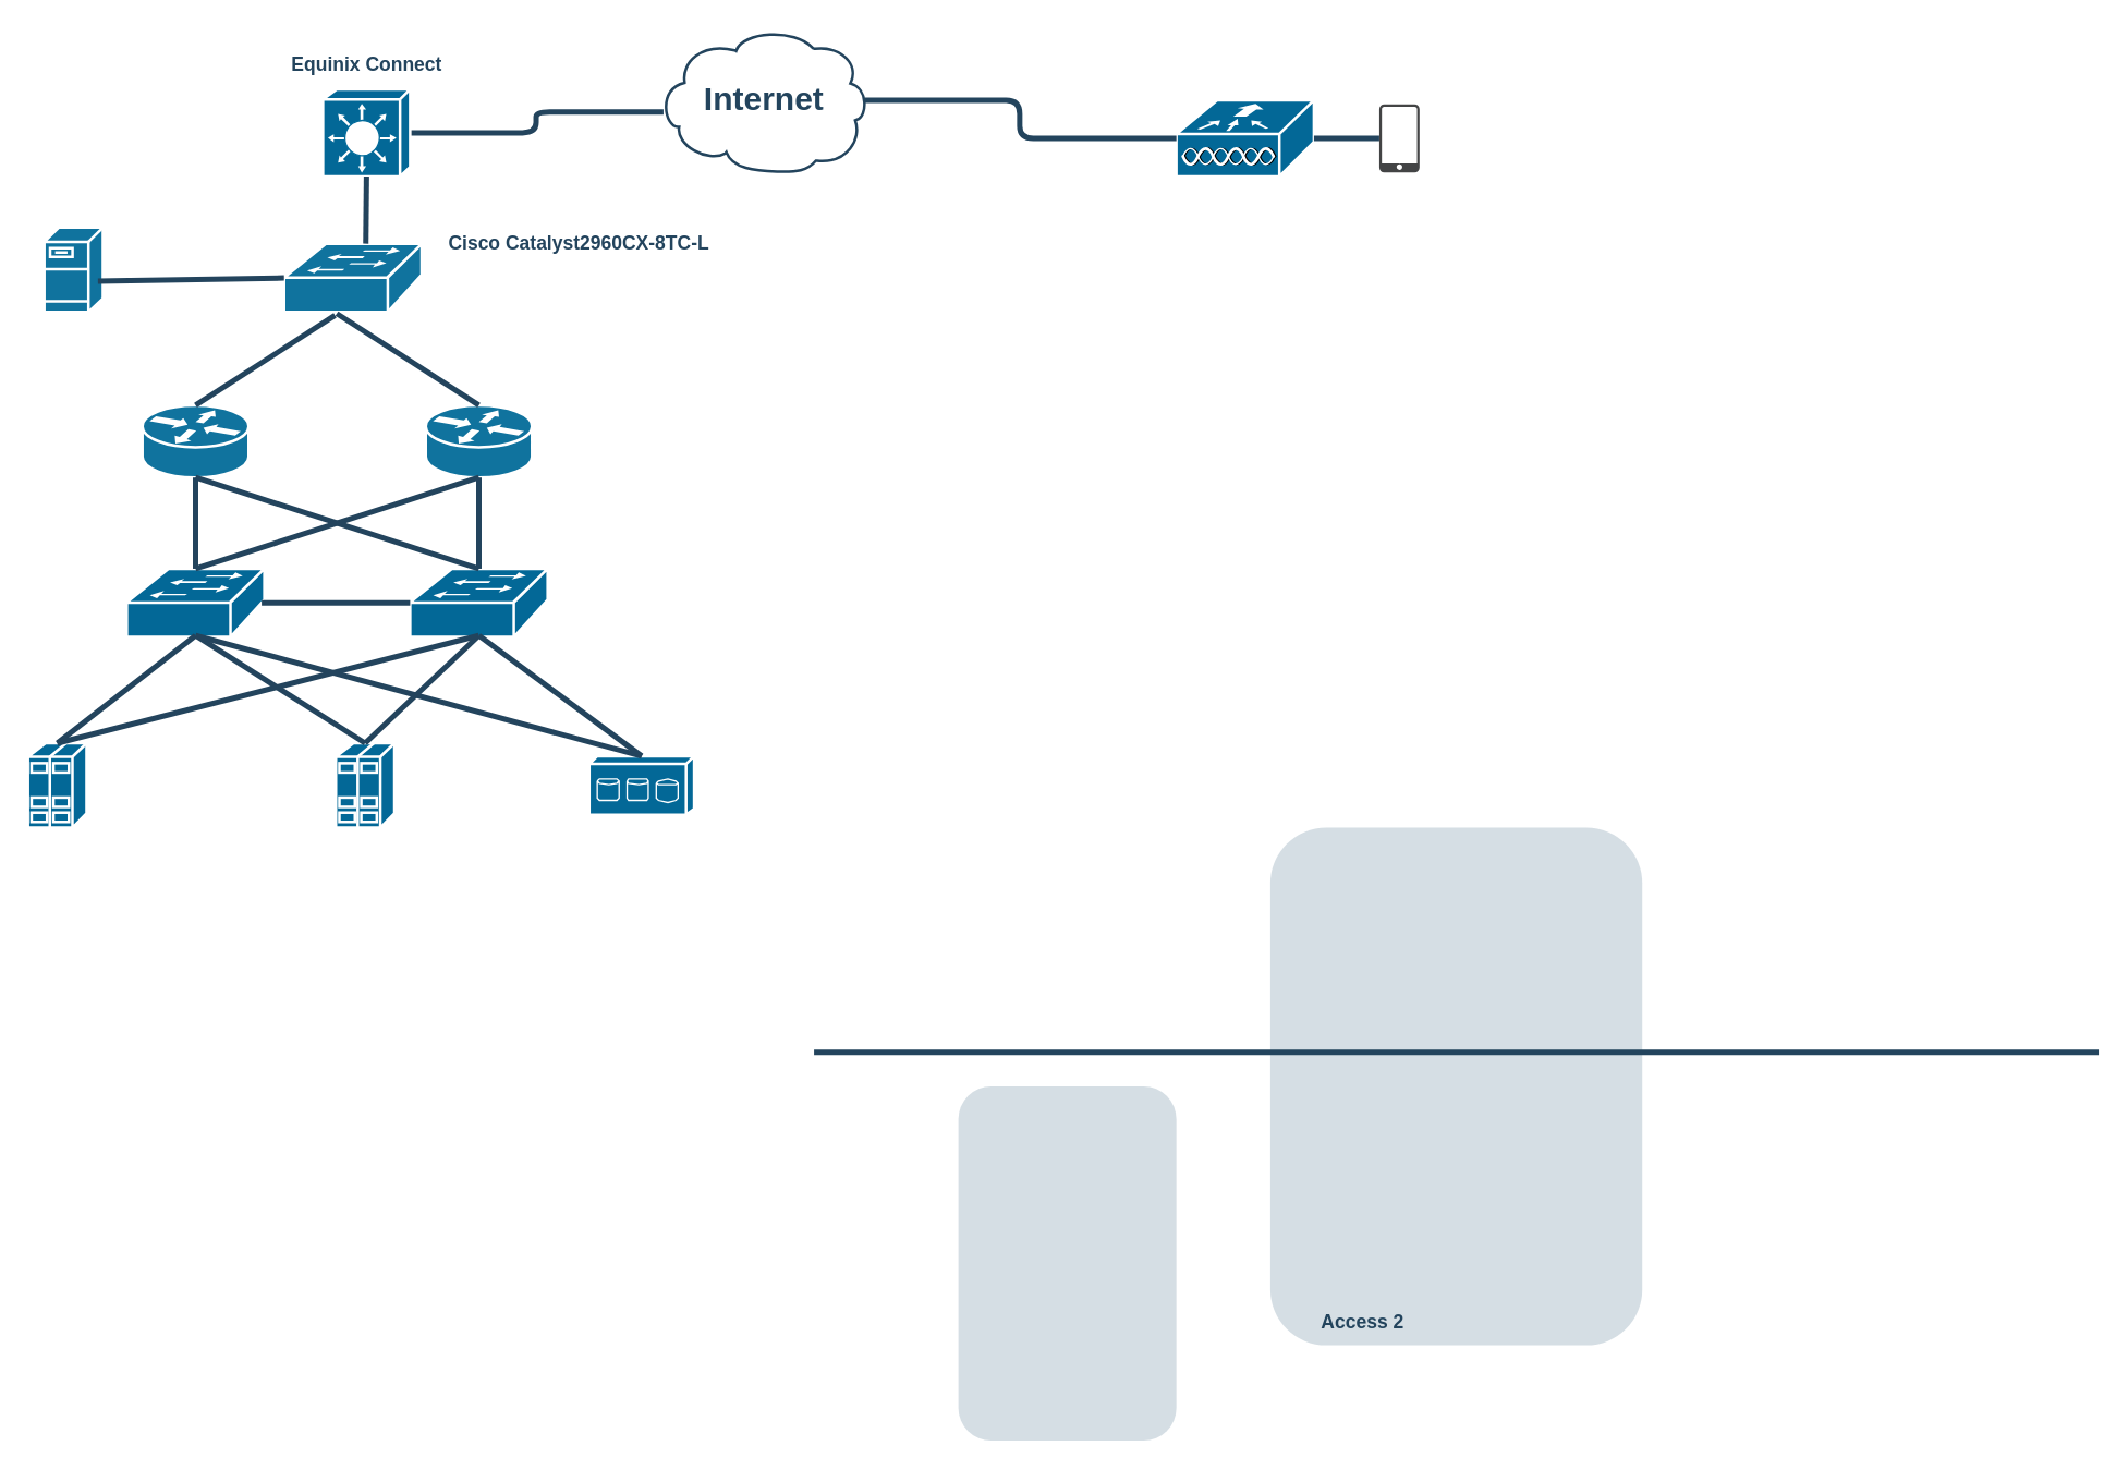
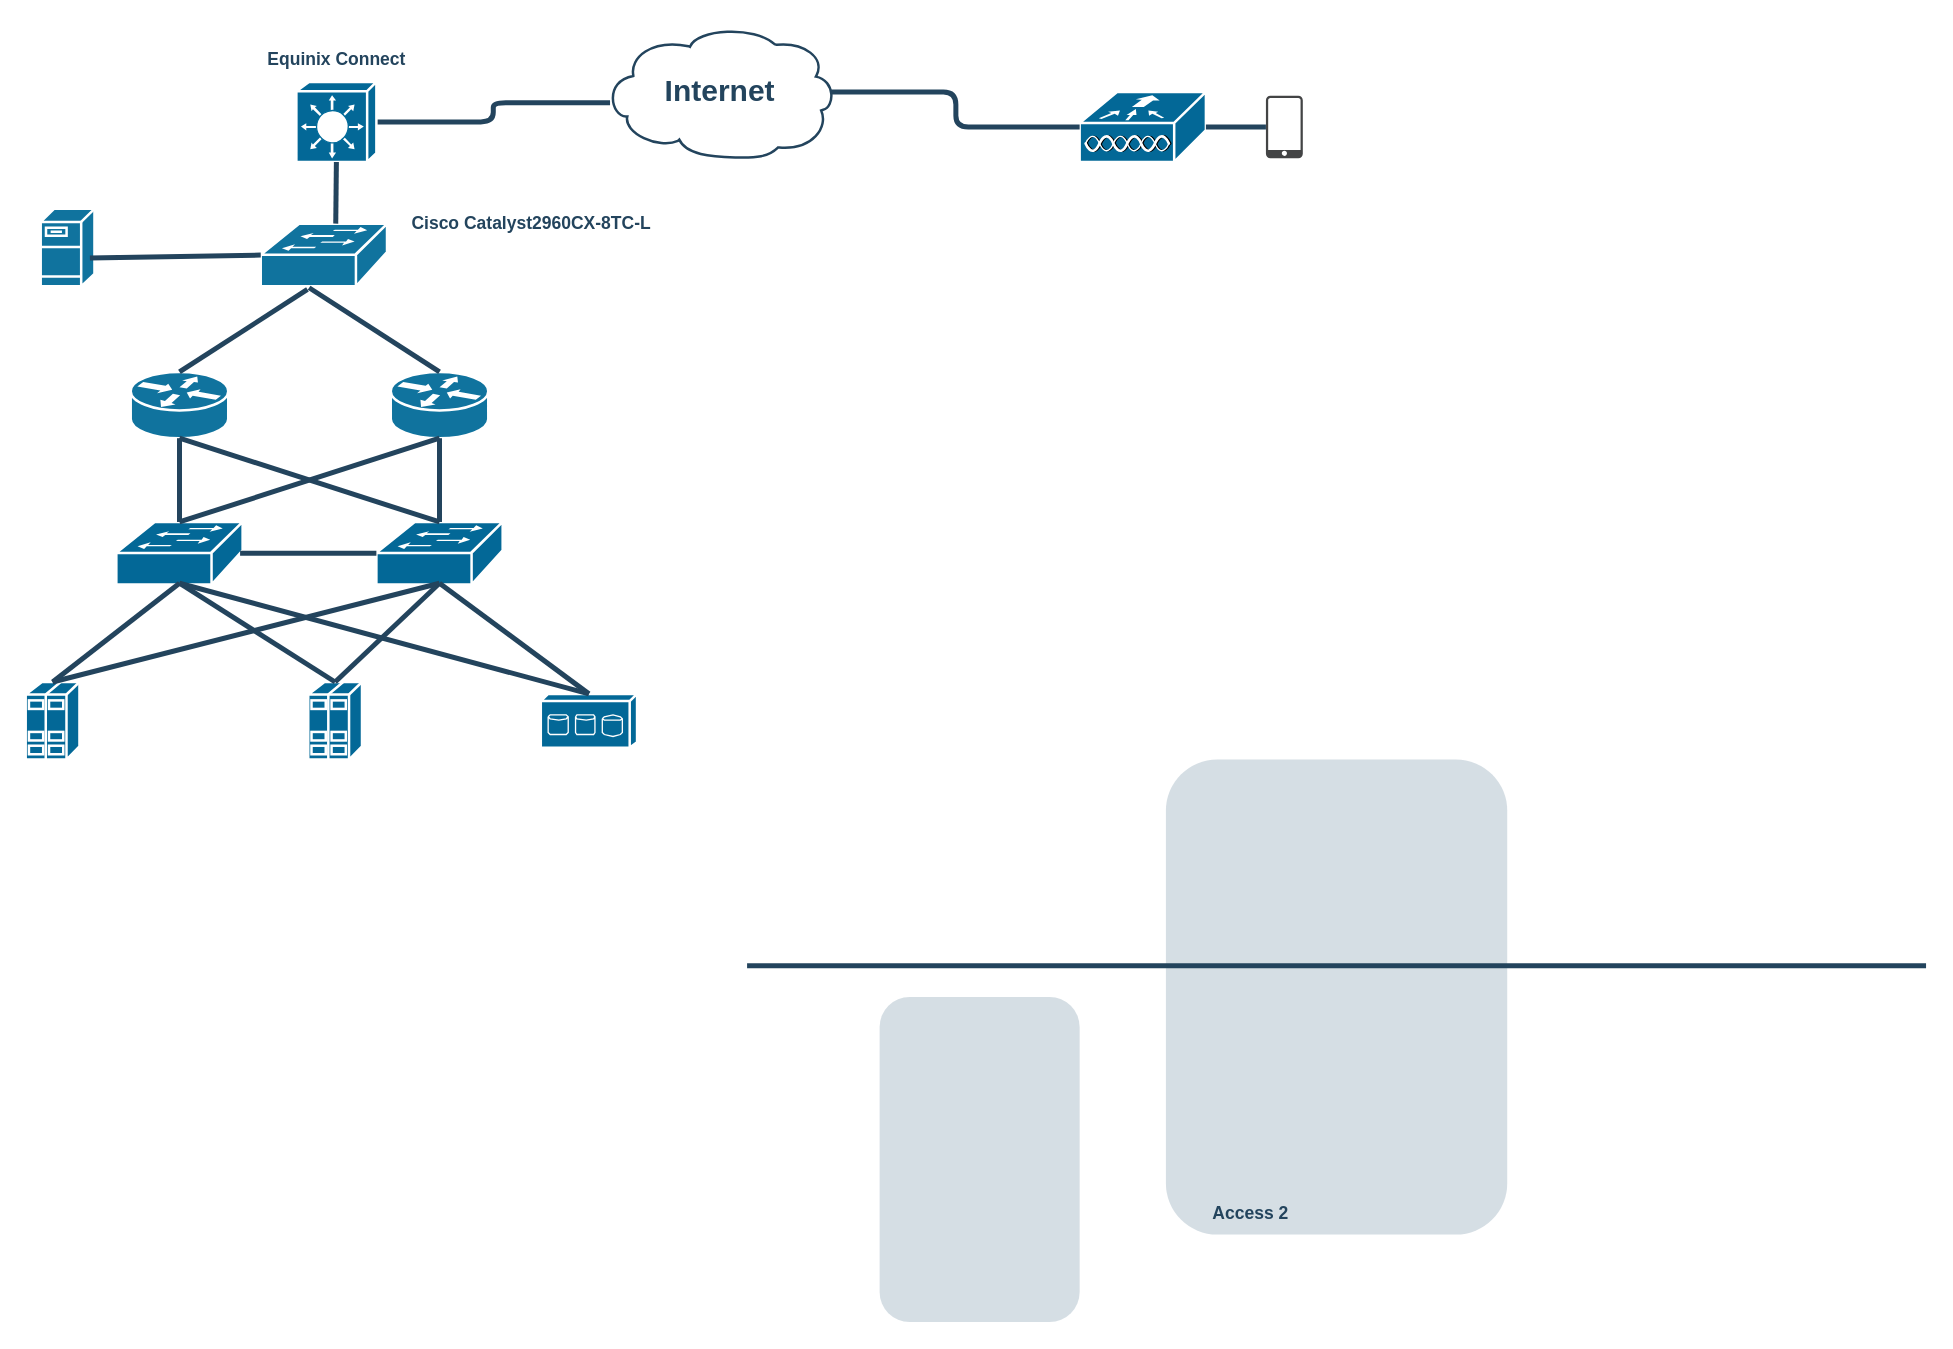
  <mxCell id="0" />
  <mxCell id="1" parent="0" />
  <mxCell id="2" value="" style="rounded=1;whiteSpace=wrap;html=1;strokeColor=none;fillColor=#BAC8D3;fontSize=24;fontColor=#23445D;align=center;opacity=60;" parent="1" vertex="1"><mxGeometry x="703" y="797" width="160" height="260" as="geometry" /></mxCell>
  <mxCell id="3" value="" style="rounded=1;whiteSpace=wrap;html=1;strokeColor=none;fillColor=#BAC8D3;fontSize=24;fontColor=#23445D;align=center;opacity=60;" parent="1" vertex="1"><mxGeometry x="932" y="607" width="273" height="380" as="geometry" /></mxCell>
- <mxCell id="4" value="Internet" style="shape=mxgraph.cisco.storage.cloud;html=1;dashed=0;strokeColor=#23445D;fillColor=#ffffff;strokeWidth=2;fontFamily=Helvetica;fontSize=24;fontColor=#23445D;align=center;fontStyle=1" parent="1" vertex="1"><mxGeometry x="482" y="20" width="155" height="106" as="geometry" /></mxCell>
+ <mxCell id="4" value="Internet" style="shape=mxgraph.cisco.storage.cloud;html=1;dashed=0;strokeColor=#23445D;fillColor=#ffffff;strokeWidth=2;fontFamily=Helvetica;fontSize=24;fontColor=#23445D;align=center;fontStyle=1" parent="1" vertex="1"><mxGeometry x="482" y="20" width="186" height="106" as="geometry" /></mxCell>
  <mxCell id="5" value="" style="shape=mxgraph.cisco.routers.router;html=1;dashed=0;fillColor=#10739E;strokeColor=#ffffff;strokeWidth=2;verticalLabelPosition=bottom;verticalAlign=top;fontFamily=Helvetica;fontSize=36;fontColor=#FFB366" parent="1" vertex="1"><mxGeometry x="104" y="297" width="78" height="53" as="geometry" /></mxCell>
  <mxCell id="6" value="" style="shape=mxgraph.cisco.routers.router;html=1;dashed=0;fillColor=#10739E;strokeColor=#ffffff;strokeWidth=2;verticalLabelPosition=bottom;verticalAlign=top;fontFamily=Helvetica;fontSize=36;fontColor=#FFB366" parent="1" vertex="1"><mxGeometry x="312" y="297" width="78" height="53" as="geometry" /></mxCell>
  <mxCell id="7" value="" style="line;html=1;strokeColor=#23445D;" parent="1" vertex="1"><mxGeometry x="597" y="767" width="943" height="10" as="geometry" /></mxCell>
  <mxCell id="8" value="" style="edgeStyle=elbowEdgeStyle;elbow=horizontal;endArrow=none;html=1;strokeColor=#23445D;endFill=0;strokeWidth=4;rounded=1;exitX=1;exitY=0.5;exitDx=0;exitDy=0;exitPerimeter=0;entryX=0.029;entryY=0.582;entryDx=0;entryDy=0;entryPerimeter=0;" parent="1" source="13" edge="1" target="4"><mxGeometry width="100" height="100" relative="1" as="geometry"><mxPoint x="356.22" y="93.92" as="sourcePoint" /><mxPoint x="401.498" y="129.003" as="targetPoint" /></mxGeometry></mxCell>
  <mxCell id="9" value="Access 2" style="rounded=1;whiteSpace=wrap;html=1;strokeColor=none;fillColor=none;fontSize=14;fontColor=#23445D;align=center;fontStyle=1" parent="1" vertex="1"><mxGeometry x="952" y="960" width="96" height="19" as="geometry" /></mxCell>
  <mxCell id="10" style="edgeStyle=orthogonalEdgeStyle;curved=1;rounded=0;jumpStyle=none;html=1;exitX=0.75;exitY=0;entryX=0.75;entryY=0;shadow=0;labelBackgroundColor=#ffffff;startArrow=none;startFill=0;endArrow=none;endFill=0;endSize=10;jettySize=auto;orthogonalLoop=1;strokeColor=#23445D;strokeWidth=2;fillColor=#F08705;fontFamily=Helvetica;fontSize=25;fontColor=#23445D;align=left;" parent="1" edge="1"><mxGeometry relative="1" as="geometry"><mxPoint x="985.75" y="137" as="sourcePoint" /><mxPoint x="985.75" y="137" as="targetPoint" /></mxGeometry></mxCell>
  <mxCell id="11" value="" style="shape=mxgraph.cisco.servers.fileserver;html=1;dashed=0;fillColor=#10739E;strokeColor=#ffffff;strokeWidth=2;verticalLabelPosition=bottom;verticalAlign=top;fontFamily=Helvetica;fontSize=36;fontColor=#FFB366" vertex="1" parent="1"><mxGeometry x="32" y="166.5" width="43" height="62" as="geometry" /></mxCell>
  <mxCell id="12" value="" style="shape=mxgraph.cisco.switches.workgroup_switch;html=1;dashed=0;fillColor=#10739E;strokeColor=#ffffff;strokeWidth=2;verticalLabelPosition=bottom;verticalAlign=top;fontFamily=Helvetica;fontSize=36;fontColor=#FFB366" vertex="1" parent="1"><mxGeometry x="208" y="178.5" width="101" height="50" as="geometry" /></mxCell>
  <mxCell id="13" value="" style="shape=mxgraph.cisco.switches.layer_3_switch;sketch=0;html=1;pointerEvents=1;dashed=0;fillColor=#036897;strokeColor=#ffffff;strokeWidth=2;verticalLabelPosition=bottom;verticalAlign=top;align=center;outlineConnect=0;" vertex="1" parent="1"><mxGeometry x="236.5" y="65" width="64" height="64" as="geometry" /></mxCell>
  <mxCell id="14" value="" style="elbow=horizontal;endArrow=none;html=1;strokeColor=#23445D;endFill=0;strokeWidth=4;rounded=1;exitX=0.5;exitY=1;exitDx=0;exitDy=0;exitPerimeter=0;entryX=0.594;entryY=-0.003;entryDx=0;entryDy=0;entryPerimeter=0;" edge="1" parent="1" source="13" target="12"><mxGeometry width="100" height="100" relative="1" as="geometry"><mxPoint x="469" y="71" as="sourcePoint" /><mxPoint x="313" y="101" as="targetPoint" /></mxGeometry></mxCell>
  <mxCell id="15" value="" style="elbow=horizontal;endArrow=none;html=1;strokeColor=#23445D;endFill=0;strokeWidth=4;rounded=1;exitX=0.37;exitY=1.05;exitDx=0;exitDy=0;exitPerimeter=0;entryX=0.5;entryY=0;entryDx=0;entryDy=0;entryPerimeter=0;" edge="1" parent="1" source="12" target="5"><mxGeometry width="100" height="100" relative="1" as="geometry"><mxPoint x="281" y="139" as="sourcePoint" /><mxPoint x="278" y="188" as="targetPoint" /></mxGeometry></mxCell>
  <mxCell id="16" value="" style="elbow=horizontal;endArrow=none;html=1;strokeColor=#23445D;endFill=0;strokeWidth=4;rounded=1;exitX=0.383;exitY=1.023;exitDx=0;exitDy=0;exitPerimeter=0;entryX=0.5;entryY=0;entryDx=0;entryDy=0;entryPerimeter=0;" edge="1" parent="1" source="12" target="6"><mxGeometry width="100" height="100" relative="1" as="geometry"><mxPoint x="255" y="241" as="sourcePoint" /><mxPoint x="143" y="367" as="targetPoint" /></mxGeometry></mxCell>
  <mxCell id="17" value="" style="shape=mxgraph.cisco.switches.workgroup_switch;sketch=0;html=1;pointerEvents=1;dashed=0;fillColor=#036897;strokeColor=#ffffff;strokeWidth=2;verticalLabelPosition=bottom;verticalAlign=top;align=center;outlineConnect=0;" vertex="1" parent="1"><mxGeometry x="300.5" y="417" width="101" height="50" as="geometry" /></mxCell>
  <mxCell id="18" value="" style="shape=mxgraph.cisco.switches.workgroup_switch;sketch=0;html=1;pointerEvents=1;dashed=0;fillColor=#036897;strokeColor=#ffffff;strokeWidth=2;verticalLabelPosition=bottom;verticalAlign=top;align=center;outlineConnect=0;" vertex="1" parent="1"><mxGeometry x="92.5" y="417" width="101" height="50" as="geometry" /></mxCell>
  <mxCell id="19" value="" style="elbow=horizontal;endArrow=none;html=1;strokeColor=#23445D;endFill=0;strokeWidth=4;rounded=1;exitX=0.98;exitY=0.5;exitDx=0;exitDy=0;exitPerimeter=0;" edge="1" parent="1" source="18" target="17"><mxGeometry width="100" height="100" relative="1" as="geometry"><mxPoint x="257" y="240" as="sourcePoint" /><mxPoint x="361" y="367" as="targetPoint" /></mxGeometry></mxCell>
  <mxCell id="20" value="" style="elbow=horizontal;endArrow=none;html=1;strokeColor=#23445D;endFill=0;strokeWidth=4;rounded=1;exitX=0.5;exitY=1;exitDx=0;exitDy=0;exitPerimeter=0;" edge="1" parent="1" source="5" target="18"><mxGeometry width="100" height="100" relative="1" as="geometry"><mxPoint x="190" y="567" as="sourcePoint" /><mxPoint x="332" y="563" as="targetPoint" /></mxGeometry></mxCell>
  <mxCell id="21" value="" style="elbow=horizontal;endArrow=none;html=1;strokeColor=#23445D;endFill=0;strokeWidth=4;rounded=1;exitX=0.5;exitY=1;exitDx=0;exitDy=0;exitPerimeter=0;entryX=0.5;entryY=0;entryDx=0;entryDy=0;entryPerimeter=0;" edge="1" parent="1" source="5" target="17"><mxGeometry width="100" height="100" relative="1" as="geometry"><mxPoint x="143" y="420" as="sourcePoint" /><mxPoint x="142" y="542" as="targetPoint" /></mxGeometry></mxCell>
  <mxCell id="22" value="" style="elbow=horizontal;endArrow=none;html=1;strokeColor=#23445D;endFill=0;strokeWidth=4;rounded=1;exitX=0.5;exitY=1;exitDx=0;exitDy=0;exitPerimeter=0;entryX=0.5;entryY=0;entryDx=0;entryDy=0;entryPerimeter=0;" edge="1" parent="1" source="6" target="17"><mxGeometry width="100" height="100" relative="1" as="geometry"><mxPoint x="143" y="420" as="sourcePoint" /><mxPoint x="383" y="537" as="targetPoint" /></mxGeometry></mxCell>
  <mxCell id="23" value="" style="elbow=horizontal;endArrow=none;html=1;strokeColor=#23445D;endFill=0;strokeWidth=4;rounded=1;exitX=0.5;exitY=1;exitDx=0;exitDy=0;exitPerimeter=0;entryX=0.5;entryY=0;entryDx=0;entryDy=0;entryPerimeter=0;" edge="1" parent="1" source="6" target="18"><mxGeometry width="100" height="100" relative="1" as="geometry"><mxPoint x="361" y="420" as="sourcePoint" /><mxPoint x="393" y="547" as="targetPoint" /></mxGeometry></mxCell>
  <mxCell id="24" value="" style="shape=mxgraph.cisco.servers.standard_host;sketch=0;html=1;pointerEvents=1;dashed=0;fillColor=#036897;strokeColor=#ffffff;strokeWidth=2;verticalLabelPosition=bottom;verticalAlign=top;align=center;outlineConnect=0;" vertex="1" parent="1"><mxGeometry x="20" y="545" width="43" height="62" as="geometry" /></mxCell>
  <mxCell id="25" value="" style="shape=mxgraph.cisco.servers.standard_host;sketch=0;html=1;pointerEvents=1;dashed=0;fillColor=#036897;strokeColor=#ffffff;strokeWidth=2;verticalLabelPosition=bottom;verticalAlign=top;align=center;outlineConnect=0;" vertex="1" parent="1"><mxGeometry x="246" y="545" width="43" height="62" as="geometry" /></mxCell>
  <mxCell id="26" value="" style="elbow=horizontal;endArrow=none;html=1;strokeColor=#23445D;endFill=0;strokeWidth=4;rounded=1;exitX=0.5;exitY=0.98;exitDx=0;exitDy=0;exitPerimeter=0;entryX=0.5;entryY=0;entryDx=0;entryDy=0;entryPerimeter=0;" edge="1" parent="1" source="18" target="24"><mxGeometry width="100" height="100" relative="1" as="geometry"><mxPoint x="361" y="360" as="sourcePoint" /><mxPoint x="153" y="427" as="targetPoint" /></mxGeometry></mxCell>
  <mxCell id="27" value="" style="elbow=horizontal;endArrow=none;html=1;strokeColor=#23445D;endFill=0;strokeWidth=4;rounded=1;entryX=0.5;entryY=0;entryDx=0;entryDy=0;entryPerimeter=0;exitX=0.5;exitY=0.98;exitDx=0;exitDy=0;exitPerimeter=0;" edge="1" parent="1" source="18" target="25"><mxGeometry width="100" height="100" relative="1" as="geometry"><mxPoint x="142" y="487" as="sourcePoint" /><mxPoint x="183" y="585" as="targetPoint" /></mxGeometry></mxCell>
  <mxCell id="28" value="" style="elbow=horizontal;endArrow=none;html=1;strokeColor=#23445D;endFill=0;strokeWidth=4;rounded=1;entryX=0.5;entryY=0;entryDx=0;entryDy=0;entryPerimeter=0;exitX=0.5;exitY=0.98;exitDx=0;exitDy=0;exitPerimeter=0;" edge="1" parent="1" source="17" target="25"><mxGeometry width="100" height="100" relative="1" as="geometry"><mxPoint x="153" y="476" as="sourcePoint" /><mxPoint x="364" y="555" as="targetPoint" /></mxGeometry></mxCell>
  <mxCell id="29" value="" style="elbow=horizontal;endArrow=none;html=1;strokeColor=#23445D;endFill=0;strokeWidth=4;rounded=1;exitX=0.5;exitY=0.98;exitDx=0;exitDy=0;exitPerimeter=0;entryX=0.5;entryY=0;entryDx=0;entryDy=0;entryPerimeter=0;" edge="1" parent="1" source="17" target="24"><mxGeometry width="100" height="100" relative="1" as="geometry"><mxPoint x="361" y="476" as="sourcePoint" /><mxPoint x="272" y="587" as="targetPoint" /></mxGeometry></mxCell>
  <mxCell id="30" value="" style="shape=mxgraph.cisco.storage.fc_storage;sketch=0;html=1;pointerEvents=1;dashed=0;fillColor=#036897;strokeColor=#ffffff;strokeWidth=2;verticalLabelPosition=bottom;verticalAlign=top;align=center;outlineConnect=0;" vertex="1" parent="1"><mxGeometry x="432" y="554.5" width="77" height="43" as="geometry" /></mxCell>
  <mxCell id="31" value="" style="elbow=horizontal;endArrow=none;html=1;strokeColor=#23445D;endFill=0;strokeWidth=4;rounded=1;entryX=0.5;entryY=0;entryDx=0;entryDy=0;entryPerimeter=0;exitX=0.5;exitY=0.98;exitDx=0;exitDy=0;exitPerimeter=0;" edge="1" parent="1" source="18" target="30"><mxGeometry width="100" height="100" relative="1" as="geometry"><mxPoint x="153" y="476" as="sourcePoint" /><mxPoint x="364" y="555" as="targetPoint" /></mxGeometry></mxCell>
  <mxCell id="32" value="" style="elbow=horizontal;endArrow=none;html=1;strokeColor=#23445D;endFill=0;strokeWidth=4;rounded=1;entryX=0.5;entryY=0;entryDx=0;entryDy=0;entryPerimeter=0;exitX=0.5;exitY=0.98;exitDx=0;exitDy=0;exitPerimeter=0;" edge="1" parent="1" source="17" target="30"><mxGeometry width="100" height="100" relative="1" as="geometry"><mxPoint x="153" y="476" as="sourcePoint" /><mxPoint x="511" y="565" as="targetPoint" /></mxGeometry></mxCell>
  <mxCell id="33" value="" style="shape=mxgraph.cisco.wireless.wlan_controller;sketch=0;html=1;pointerEvents=1;dashed=0;fillColor=#036897;strokeColor=#ffffff;strokeWidth=2;verticalLabelPosition=bottom;verticalAlign=top;align=center;outlineConnect=0;" vertex="1" parent="1"><mxGeometry x="863" y="73" width="101" height="56" as="geometry" /></mxCell>
  <mxCell id="34" value="" style="elbow=horizontal;endArrow=none;html=1;strokeColor=#23445D;endFill=0;strokeWidth=4;rounded=1;exitX=0;exitY=0.5;exitDx=0;exitDy=0;exitPerimeter=0;entryX=0.915;entryY=0.634;entryDx=0;entryDy=0;entryPerimeter=0;" edge="1" parent="1" source="12" target="11"><mxGeometry width="100" height="100" relative="1" as="geometry"><mxPoint x="469" y="71" as="sourcePoint" /><mxPoint x="313" y="101" as="targetPoint" /></mxGeometry></mxCell>
  <mxCell id="35" value="" style="edgeStyle=elbowEdgeStyle;elbow=horizontal;endArrow=none;html=1;strokeColor=#23445D;endFill=0;strokeWidth=4;rounded=1;entryX=0;entryY=0.5;entryDx=0;entryDy=0;entryPerimeter=0;exitX=0.98;exitY=0.5;exitDx=0;exitDy=0;exitPerimeter=0;" edge="1" parent="1" source="4" target="33"><mxGeometry width="100" height="100" relative="1" as="geometry"><mxPoint x="632" y="61" as="sourcePoint" /><mxPoint x="732" y="227" as="targetPoint" /></mxGeometry></mxCell>
  <mxCell id="36" value="" style="sketch=0;pointerEvents=1;shadow=0;dashed=0;html=1;strokeColor=none;fillColor=#434445;aspect=fixed;labelPosition=center;verticalLabelPosition=bottom;verticalAlign=top;align=center;outlineConnect=0;shape=mxgraph.vvd.phone;" vertex="1" parent="1"><mxGeometry x="1012" y="76" width="29.5" height="50" as="geometry" /></mxCell>
  <mxCell id="37" value="" style="elbow=horizontal;endArrow=none;html=1;strokeColor=#23445D;endFill=0;strokeWidth=4;rounded=1;exitX=1;exitY=0.5;exitDx=0;exitDy=0;exitPerimeter=0;" edge="1" parent="1" source="33" target="36"><mxGeometry width="100" height="100" relative="1" as="geometry"><mxPoint x="872" y="177" as="sourcePoint" /><mxPoint x="1012" y="117" as="targetPoint" /></mxGeometry></mxCell>
  <mxCell id="38" value="&lt;font color=&quot;#23445d&quot;&gt;Equinix Connect&lt;/font&gt;" style="rounded=1;whiteSpace=wrap;html=1;strokeColor=none;fillColor=none;fontSize=14;fontColor=#742B21;align=center;fontStyle=1" vertex="1" parent="1"><mxGeometry x="153.5" y="37" width="230" height="19" as="geometry" /></mxCell>
  <mxCell id="39" value="&lt;div&gt;&lt;font color=&quot;#23445d&quot;&gt;Cisco Catalyst2960CX-8TC-L&lt;/font&gt;&lt;/div&gt;" style="rounded=1;whiteSpace=wrap;html=1;strokeColor=none;fillColor=none;fontSize=14;fontColor=#742B21;align=left;fontStyle=1" vertex="1" parent="1"><mxGeometry x="327" y="168" width="200" height="19" as="geometry" /></mxCell>
